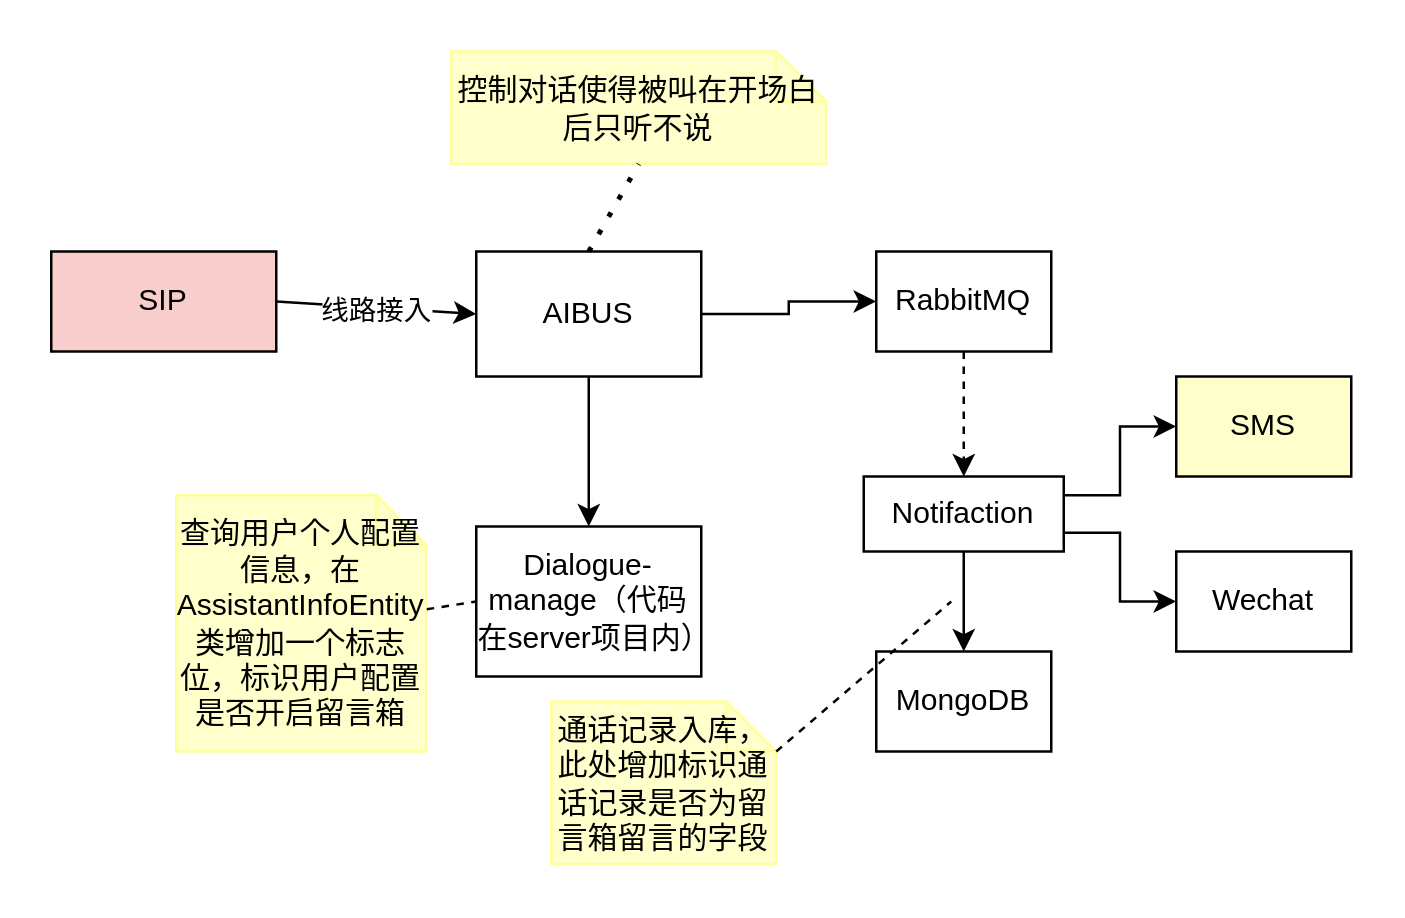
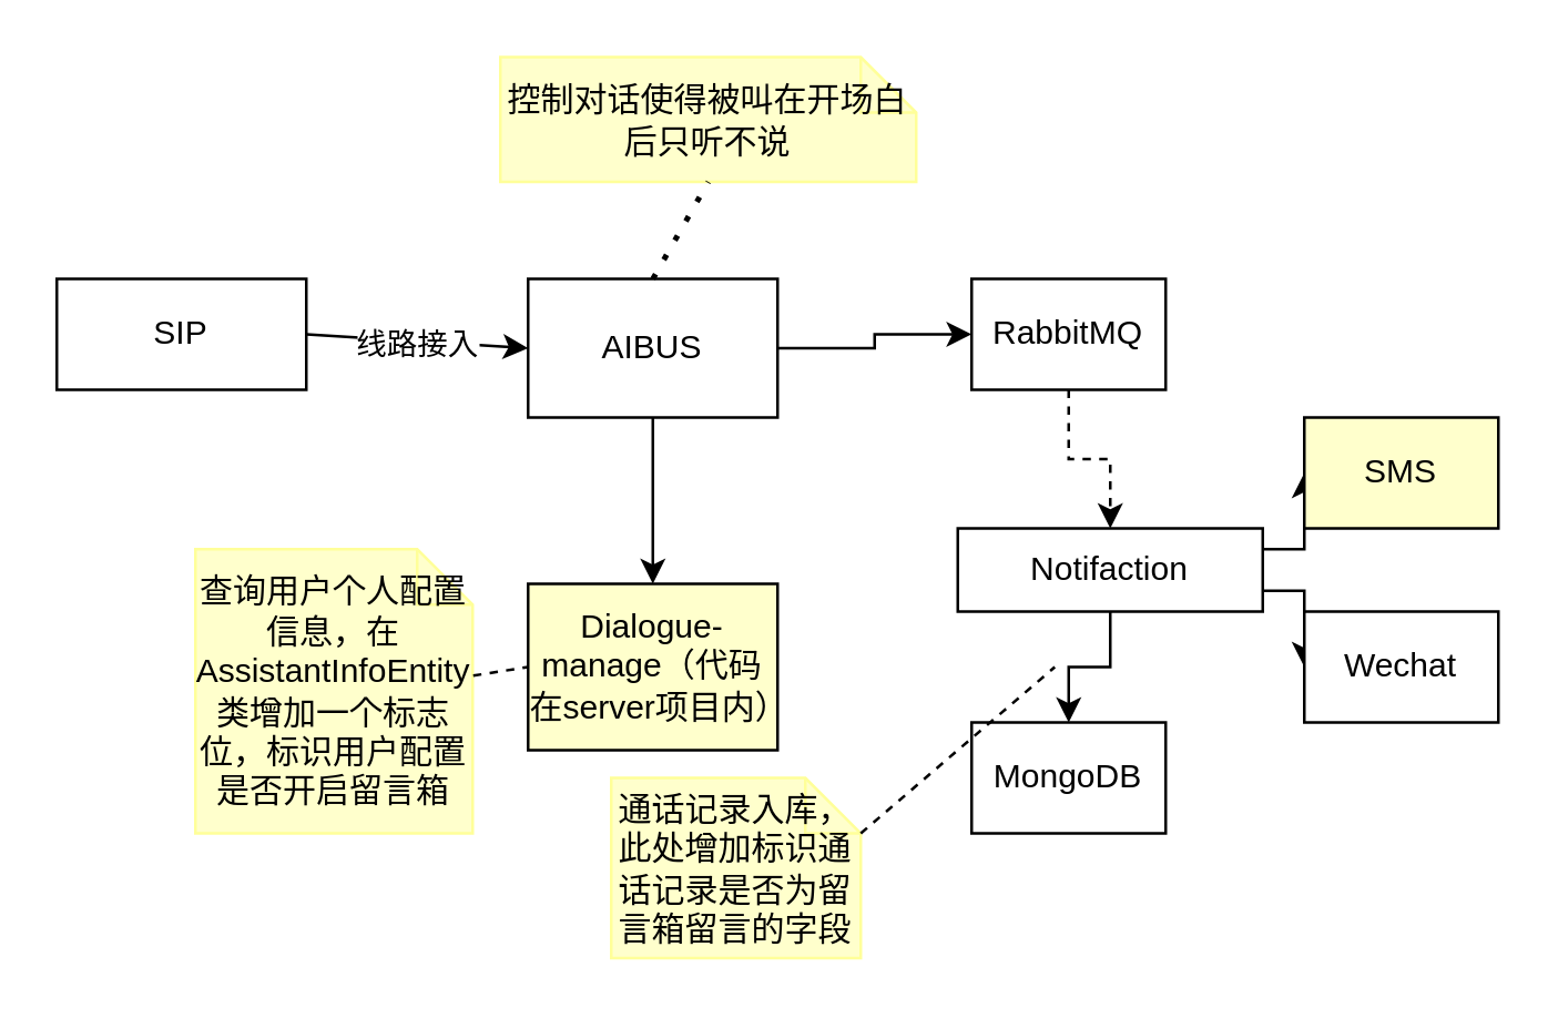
  <mxCell id="0" />
  <mxCell id="1" parent="0" />
- <mxCell id="2" value="SIP" style="rounded=0;whiteSpace=wrap;html=1;fillColor=#f8cecc;" vertex="1" parent="1"><mxGeometry x="20" y="100" width="90" height="40" as="geometry" /></mxCell>
+ <mxCell id="2" value="SIP" style="rounded=0;whiteSpace=wrap;html=1;" vertex="1" parent="1"><mxGeometry x="20" y="100" width="90" height="40" as="geometry" /></mxCell>
  <mxCell id="3" value="" style="endArrow=classic;html=1;exitX=1;exitY=0.5;exitDx=0;exitDy=0;entryX=0;entryY=0.5;entryDx=0;entryDy=0;" edge="1" parent="1" source="2" target="7"><mxGeometry width="50" height="50" relative="1" as="geometry"><mxPoint x="170" y="190" as="sourcePoint" /><mxPoint x="190" y="120" as="targetPoint" /></mxGeometry></mxCell>
  <mxCell id="4" value="线路接入" style="edgeLabel;html=1;align=center;verticalAlign=middle;resizable=0;points=[];" vertex="1" connectable="0" parent="3"><mxGeometry x="0.388" relative="1" as="geometry"><mxPoint x="-16" as="offset" /></mxGeometry></mxCell>
  <mxCell id="5" style="edgeStyle=orthogonalEdgeStyle;rounded=0;orthogonalLoop=1;jettySize=auto;html=1;exitX=1;exitY=0.5;exitDx=0;exitDy=0;entryX=0;entryY=0.5;entryDx=0;entryDy=0;" edge="1" parent="1" source="7" target="11"><mxGeometry relative="1" as="geometry" /></mxCell>
  <mxCell id="6" style="edgeStyle=orthogonalEdgeStyle;rounded=0;orthogonalLoop=1;jettySize=auto;html=1;exitX=0.5;exitY=1;exitDx=0;exitDy=0;entryX=0.5;entryY=0;entryDx=0;entryDy=0;" edge="1" parent="1" source="7" target="16"><mxGeometry relative="1" as="geometry" /></mxCell>
  <mxCell id="7" value="AIBUS" style="rounded=0;whiteSpace=wrap;html=1;" vertex="1" parent="1"><mxGeometry x="190" y="100" width="90" height="50" as="geometry" /></mxCell>
  <mxCell id="8" style="edgeStyle=orthogonalEdgeStyle;rounded=0;orthogonalLoop=1;jettySize=auto;html=1;exitX=0.5;exitY=1;exitDx=0;exitDy=0;entryX=0.5;entryY=0;entryDx=0;entryDy=0;dashed=1;" edge="1" parent="1" source="11" target="12"><mxGeometry relative="1" as="geometry" /></mxCell>
  <mxCell id="9" style="edgeStyle=orthogonalEdgeStyle;rounded=0;orthogonalLoop=1;jettySize=auto;html=1;exitX=1;exitY=0.25;exitDx=0;exitDy=0;entryX=0;entryY=0.5;entryDx=0;entryDy=0;" edge="1" parent="1" source="12" target="13"><mxGeometry relative="1" as="geometry"><mxPoint x="498" y="129" as="targetPoint" /></mxGeometry></mxCell>
  <mxCell id="10" style="edgeStyle=orthogonalEdgeStyle;rounded=0;orthogonalLoop=1;jettySize=auto;html=1;exitX=1;exitY=0.75;exitDx=0;exitDy=0;entryX=0;entryY=0.5;entryDx=0;entryDy=0;" edge="1" parent="1" source="12" target="14"><mxGeometry relative="1" as="geometry" /></mxCell>
  <mxCell id="11" value="RabbitMQ" style="rounded=0;whiteSpace=wrap;html=1;" vertex="1" parent="1"><mxGeometry x="350" y="100" width="70" height="40" as="geometry" /></mxCell>
- <mxCell id="12" value="Notifaction" style="rounded=0;whiteSpace=wrap;html=1;" vertex="1" parent="1"><mxGeometry x="345" y="190" width="80" height="30" as="geometry" /></mxCell>
+ <mxCell id="12" value="Notifaction" style="rounded=0;whiteSpace=wrap;html=1;" vertex="1" parent="1"><mxGeometry x="345" y="190" width="110" height="30" as="geometry" /></mxCell>
  <mxCell id="13" value="SMS" style="rounded=0;whiteSpace=wrap;html=1;fillColor=#ffffcc;" vertex="1" parent="1"><mxGeometry x="470" y="150" width="70" height="40" as="geometry" /></mxCell>
  <mxCell id="14" value="Wechat" style="rounded=0;whiteSpace=wrap;html=1;" vertex="1" parent="1"><mxGeometry x="470" y="220" width="70" height="40" as="geometry" /></mxCell>
  <mxCell id="15" value="MongoDB" style="rounded=0;whiteSpace=wrap;html=1;" vertex="1" parent="1"><mxGeometry x="350" y="260" width="70" height="40" as="geometry" /></mxCell>
- <mxCell id="16" value="Dialogue-manage（代码在server项目内）" style="rounded=0;whiteSpace=wrap;html=1;" vertex="1" parent="1"><mxGeometry x="190" y="210" width="90" height="60" as="geometry" /></mxCell>
+ <mxCell id="16" value="Dialogue-manage（代码在server项目内）" style="rounded=0;whiteSpace=wrap;html=1;fillColor=#ffffcc;" vertex="1" parent="1"><mxGeometry x="190" y="210" width="90" height="60" as="geometry" /></mxCell>
  <mxCell id="17" value="查询用户个人配置信息，在AssistantInfoEntity类增加一个标志位，标识用户配置是否开启留言箱" style="shape=note;size=20;whiteSpace=wrap;html=1;fillColor=#FFFFCC;strokeColor=#FFFF99;" vertex="1" parent="1"><mxGeometry x="70" y="197.5" width="100" height="102.5" as="geometry" /></mxCell>
  <mxCell id="18" value="" style="endArrow=none;dashed=1;html=1;entryX=0;entryY=0.5;entryDx=0;entryDy=0;exitX=1.002;exitY=0.445;exitDx=0;exitDy=0;exitPerimeter=0;" edge="1" parent="1" source="17" target="16"><mxGeometry width="50" height="50" relative="1" as="geometry"><mxPoint x="220" y="130" as="sourcePoint" /><mxPoint x="270" y="80" as="targetPoint" /></mxGeometry></mxCell>
  <mxCell id="19" value="控制对话使得被叫在开场白后只听不说" style="shape=note;size=20;whiteSpace=wrap;html=1;fillColor=#FFFFCC;strokeColor=#FFFF99;" vertex="1" parent="1"><mxGeometry x="180" y="20" width="150" height="45" as="geometry" /></mxCell>
  <mxCell id="20" value="" style="endArrow=none;dashed=1;html=1;dashPattern=1 3;strokeWidth=2;exitX=0.5;exitY=0;exitDx=0;exitDy=0;entryX=0.5;entryY=1;entryDx=0;entryDy=0;entryPerimeter=0;" edge="1" parent="1" source="7" target="19"><mxGeometry width="50" height="50" relative="1" as="geometry"><mxPoint x="100" y="80" as="sourcePoint" /><mxPoint x="150" y="30" as="targetPoint" /></mxGeometry></mxCell>
  <mxCell id="21" style="edgeStyle=orthogonalEdgeStyle;rounded=0;orthogonalLoop=1;jettySize=auto;html=1;exitX=0.5;exitY=1;exitDx=0;exitDy=0;entryX=0.5;entryY=0;entryDx=0;entryDy=0;" edge="1" parent="1" source="12" target="15"><mxGeometry relative="1" as="geometry"><mxPoint x="395" y="150" as="sourcePoint" /><mxPoint x="395" y="200" as="targetPoint" /></mxGeometry></mxCell>
  <mxCell id="22" value="通话记录入库，此处增加标识通话记录是否为留言箱留言的字段" style="shape=note;size=20;whiteSpace=wrap;html=1;fillColor=#FFFFCC;strokeColor=#FFFF99;" vertex="1" parent="1"><mxGeometry x="220" y="280" width="90" height="65" as="geometry" /></mxCell>
  <mxCell id="23" value="" style="endArrow=none;dashed=1;html=1;exitX=0;exitY=0;exitDx=90;exitDy=20;exitPerimeter=0;" edge="1" parent="1" source="22"><mxGeometry width="50" height="50" relative="1" as="geometry"><mxPoint x="180.18" y="236.425" as="sourcePoint" /><mxPoint x="380" y="240" as="targetPoint" /></mxGeometry></mxCell>
